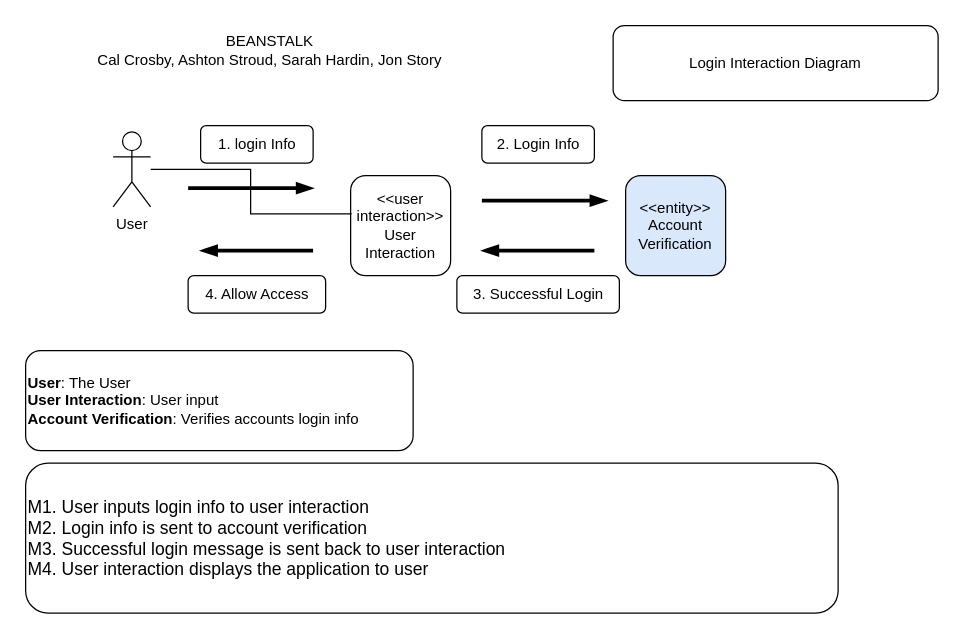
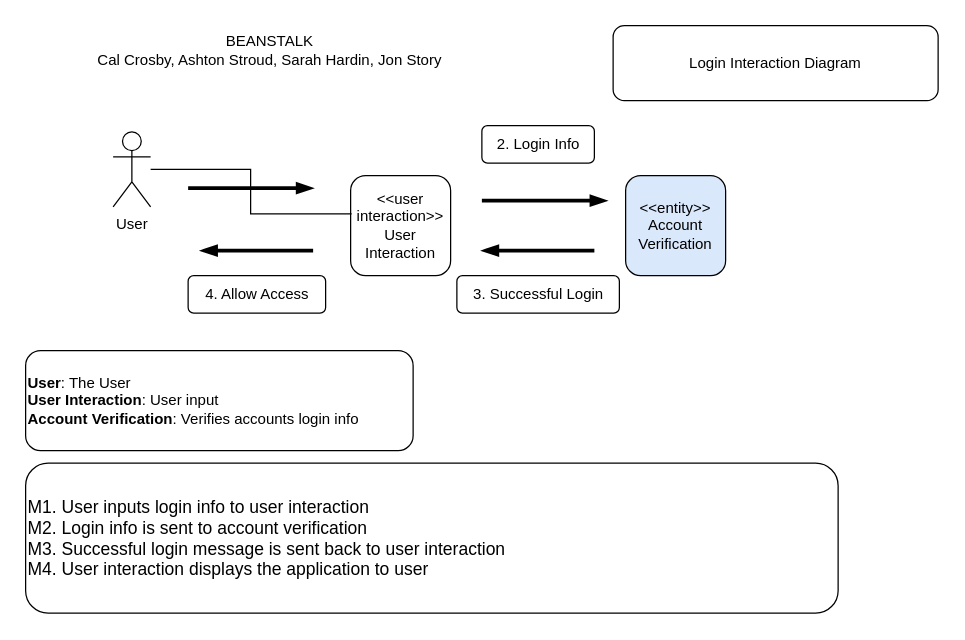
  <mxCell id="0" />
  <mxCell id="1" parent="0" />
  <mxCell id="2" value="Login Interaction Diagram" style="rounded=1;whiteSpace=wrap;html=1;" parent="1" vertex="1"><mxGeometry x="490" y="20" width="260" height="60" as="geometry" /></mxCell>
  <mxCell id="3" value="&lt;font style=&quot;font-size: 14px;&quot;&gt;M1. User inputs login info to user interaction&lt;br&gt;M2. Login info is sent to account verification&lt;br&gt;M3. Successful login message is sent back to user interaction&lt;br&gt;M4. User interaction displays the application to user&lt;br&gt;&lt;/font&gt;" style="rounded=1;whiteSpace=wrap;html=1;align=left;" parent="1" vertex="1"><mxGeometry x="20" y="370" width="650" height="120" as="geometry" /></mxCell>
  <mxCell id="4" value="&lt;b&gt;User&lt;/b&gt;: The User&lt;br&gt;&lt;b&gt;User Interaction&lt;/b&gt;: User input&lt;br&gt;&lt;b&gt;Account Verification&lt;/b&gt;: Verifies accounts login info" style="rounded=1;whiteSpace=wrap;html=1;align=left;" parent="1" vertex="1"><mxGeometry x="20" y="280" width="310" height="80" as="geometry" /></mxCell>
  <mxCell id="5" value="User" style="shape=umlActor;verticalLabelPosition=bottom;verticalAlign=top;html=1;outlineConnect=0;" parent="1" vertex="1"><mxGeometry x="90" y="105" width="30" height="60" as="geometry" /></mxCell>
  <mxCell id="6" value="&amp;lt;&amp;lt;user interaction&amp;gt;&amp;gt;&lt;br&gt;User Interaction" style="whiteSpace=wrap;html=1;aspect=fixed;rounded=1;" parent="1" vertex="1"><mxGeometry x="280" y="140" width="80" height="80" as="geometry" /></mxCell>
  <mxCell id="7" style="edgeStyle=orthogonalEdgeStyle;rounded=0;orthogonalLoop=1;jettySize=auto;html=1;entryX=0.01;entryY=0.383;entryDx=0;entryDy=0;entryPerimeter=0;endArrow=none;endFill=0;" parent="1" source="5" target="6" edge="1"><mxGeometry relative="1" as="geometry" /></mxCell>
  <mxCell id="8" value="" style="endArrow=blockThin;html=1;rounded=0;strokeWidth=3;endFill=1;" parent="1" edge="1"><mxGeometry width="50" height="50" relative="1" as="geometry"><mxPoint x="150" y="150" as="sourcePoint" /><mxPoint x="250" y="150" as="targetPoint" /><Array as="points" /></mxGeometry></mxCell>
  <mxCell id="9" value="" style="endArrow=blockThin;html=1;rounded=0;strokeWidth=3;endFill=1;" parent="1" edge="1"><mxGeometry width="50" height="50" relative="1" as="geometry"><mxPoint x="250" y="200" as="sourcePoint" /><mxPoint x="160" y="200" as="targetPoint" /><Array as="points" /></mxGeometry></mxCell>
  <mxCell id="10" value="" style="endArrow=blockThin;html=1;rounded=0;strokeWidth=3;endFill=1;" parent="1" edge="1"><mxGeometry width="50" height="50" relative="1" as="geometry"><mxPoint x="475" y="200" as="sourcePoint" /><mxPoint x="385" y="200" as="targetPoint" /><Array as="points" /></mxGeometry></mxCell>
  <mxCell id="11" value="" style="endArrow=blockThin;html=1;rounded=0;strokeWidth=3;endFill=1;" parent="1" edge="1"><mxGeometry width="50" height="50" relative="1" as="geometry"><mxPoint x="385" y="160" as="sourcePoint" /><mxPoint x="485" y="160" as="targetPoint" /><Array as="points" /></mxGeometry></mxCell>
- <mxCell id="12" value="1. login Info" style="text;html=1;align=center;verticalAlign=middle;resizable=0;points=[];autosize=1;strokeColor=default;fillColor=none;rounded=1;" parent="1" vertex="1"><mxGeometry x="160" y="100" width="90" height="30" as="geometry" /></mxCell>
  <mxCell id="13" value="2. Login Info" style="text;html=1;align=center;verticalAlign=middle;resizable=0;points=[];autosize=1;strokeColor=default;fillColor=none;rounded=1;" parent="1" vertex="1"><mxGeometry x="385" y="100" width="90" height="30" as="geometry" /></mxCell>
  <mxCell id="14" value="3. Successful Login" style="text;html=1;align=center;verticalAlign=middle;resizable=0;points=[];autosize=1;strokeColor=default;fillColor=none;rounded=1;" parent="1" vertex="1"><mxGeometry x="365" y="220" width="130" height="30" as="geometry" /></mxCell>
  <mxCell id="15" value="4. Allow Access" style="text;html=1;align=center;verticalAlign=middle;resizable=0;points=[];autosize=1;strokeColor=default;fillColor=none;rounded=1;" parent="1" vertex="1"><mxGeometry x="150" y="220" width="110" height="30" as="geometry" /></mxCell>
  <mxCell id="16" value="&amp;lt;&amp;lt;entity&amp;gt;&amp;gt;&lt;br&gt;Account Verification" style="whiteSpace=wrap;html=1;aspect=fixed;rounded=1;fillColor=#dae8fc;" parent="1" vertex="1"><mxGeometry x="500" y="140" width="80" height="80" as="geometry" /></mxCell>
  <mxCell id="17" value="BEANSTALK&lt;br&gt;Cal Crosby, Ashton Stroud, Sarah Hardin, Jon Story" style="text;html=1;align=center;verticalAlign=middle;resizable=0;points=[];autosize=1;strokeColor=none;fillColor=none;" parent="1" vertex="1"><mxGeometry x="65" y="20" width="300" height="40" as="geometry" /></mxCell>
